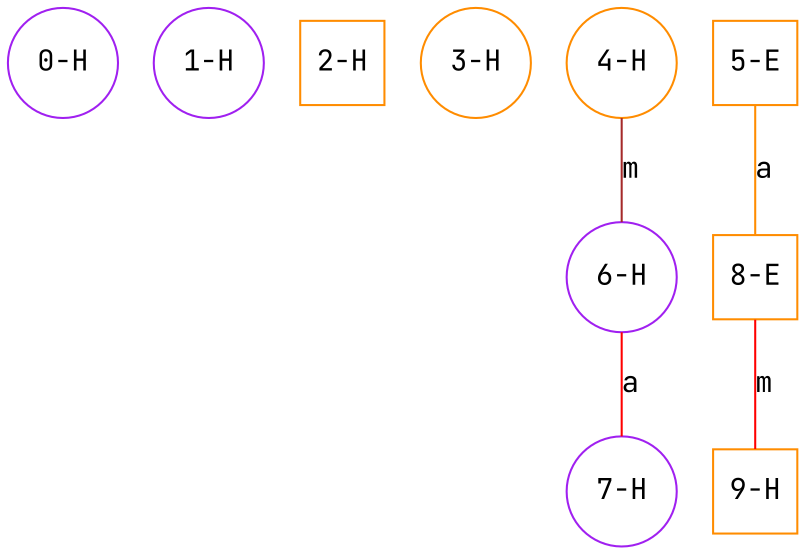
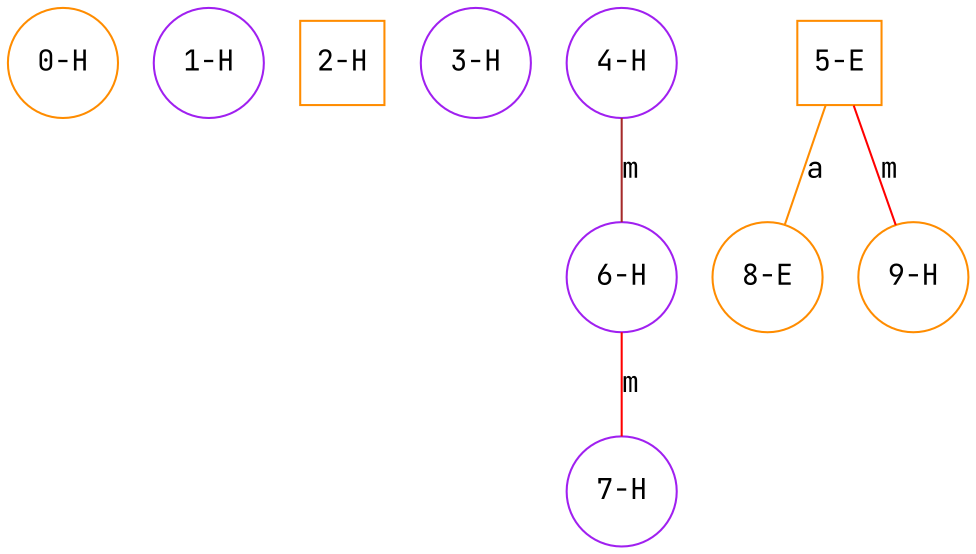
  graph {
    fontname="JetBrains Mono"
    node [color=darkorange fontname="JetBrains Mono" shape=circle]
    edge [color=red fontname="JetBrains Mono"]
-   n1 [color=purple label="0-H"]
+   n1 [label="0-H"]
    n2 [color=purple label="1-H"]
    n3 [label="2-H" shape=square]
-   n4 [label="3-H"]
-   n5 [label="4-H"]
+   n4 [color=purple label="3-H"]
+   n5 [color=purple label="4-H"]
    n6 [color=purple label="6-H"]
    n7 [label="5-E" shape=square]
-   n8 [label="8-E" shape=square]
+   n8 [label="8-E"]
    n9 [color=purple label="7-H"]
-   n10 [label="9-H" shape=square]
+   n10 [label="9-H"]
    n5 -- n6 [color=brown label=m]
-   n6 -- n9 [label=a]
+   n6 -- n9 [label=m]
    n7 -- n8 [color=darkorange label=a]
-   n8 -- n10 [label=m]
+   n7 -- n10 [label=m]
  }
